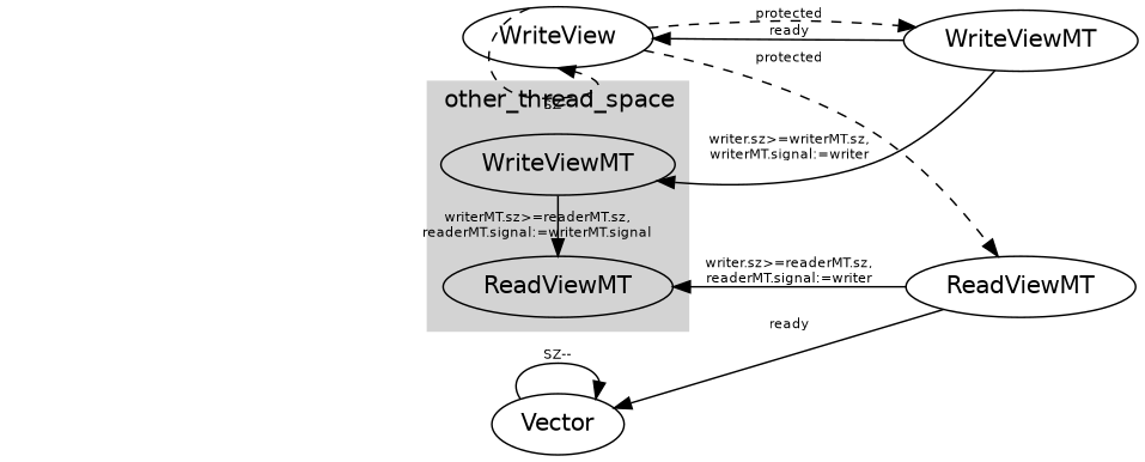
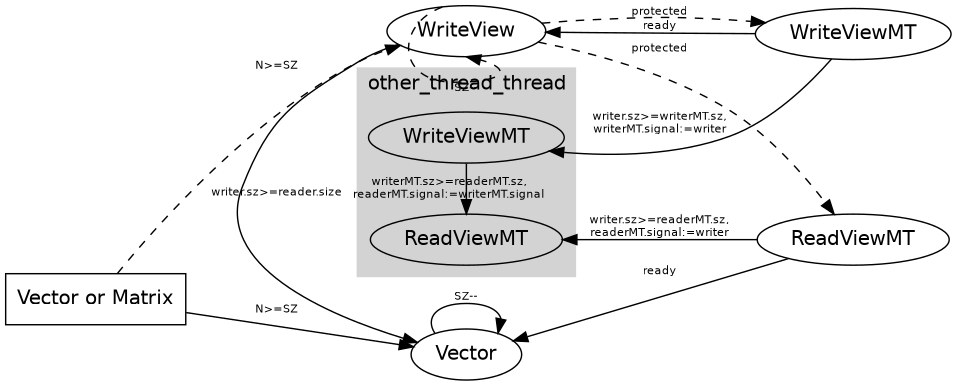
  digraph {
    fontname="DejaVu Sans"
    rankdir=LR
    node [fontname="DejaVu Sans"]
    edge [fontname="DejaVu Sans" fontsize=8]
    n1 [label=Vector shape=ellipse]
    WriteView [shape=ellipse]
    n3 [label=WriteViewMT]
    n4 [label=ReadViewMT]
    ReadViewMT
    WriteViewMT
+   n7 [label="Vector or Matrix" shape=box]
    subgraph sub_1 {
      rank=same
      n1
      WriteView
    }
    subgraph sub_2 {
      rank=same
      n3
      n4
    }
    subgraph cluster_3 {
      color=lightgray
-     label=other_thread_space
+     label=other_thread_thread
      labeljust=r
      style=filled
      subgraph sub_4 {
        color=lightgray
        label=other_thread_space
        labeljust=r
        rank=same
        style=filled
        ReadViewMT
        WriteViewMT
      }
    }
    n1 -> n1 [label="SZ--"]
+   WriteView -> n1 [label="writer.sz>=reader.size"]
    WriteView -> WriteView [headport=s label="SZ--" style=dashed tailport=nw]
    WriteView -> n3 [label=protected style=dashed]
    WriteView -> n4 [label=protected style=dashed]
    n3 -> WriteView [label=ready]
    n3 -> WriteViewMT [label="writer.sz>=writerMT.sz,\nwriterMT.signal:=writer" labelfloat=false]
    n4 -> n1 [label=ready]
    ReadViewMT -> n4 [dir=back label="writer.sz>=readerMT.sz,\nreaderMT.signal:=writer" labelfloat=false]
    WriteViewMT -> ReadViewMT [constraint=false label="writerMT.sz>=readerMT.sz,\nreaderMT.signal:=writerMT.signal"]
+   n7 -> n1 [label="N>=SZ"]
+   n7 -> WriteView [label="N>=SZ" style=dashed]
  }
